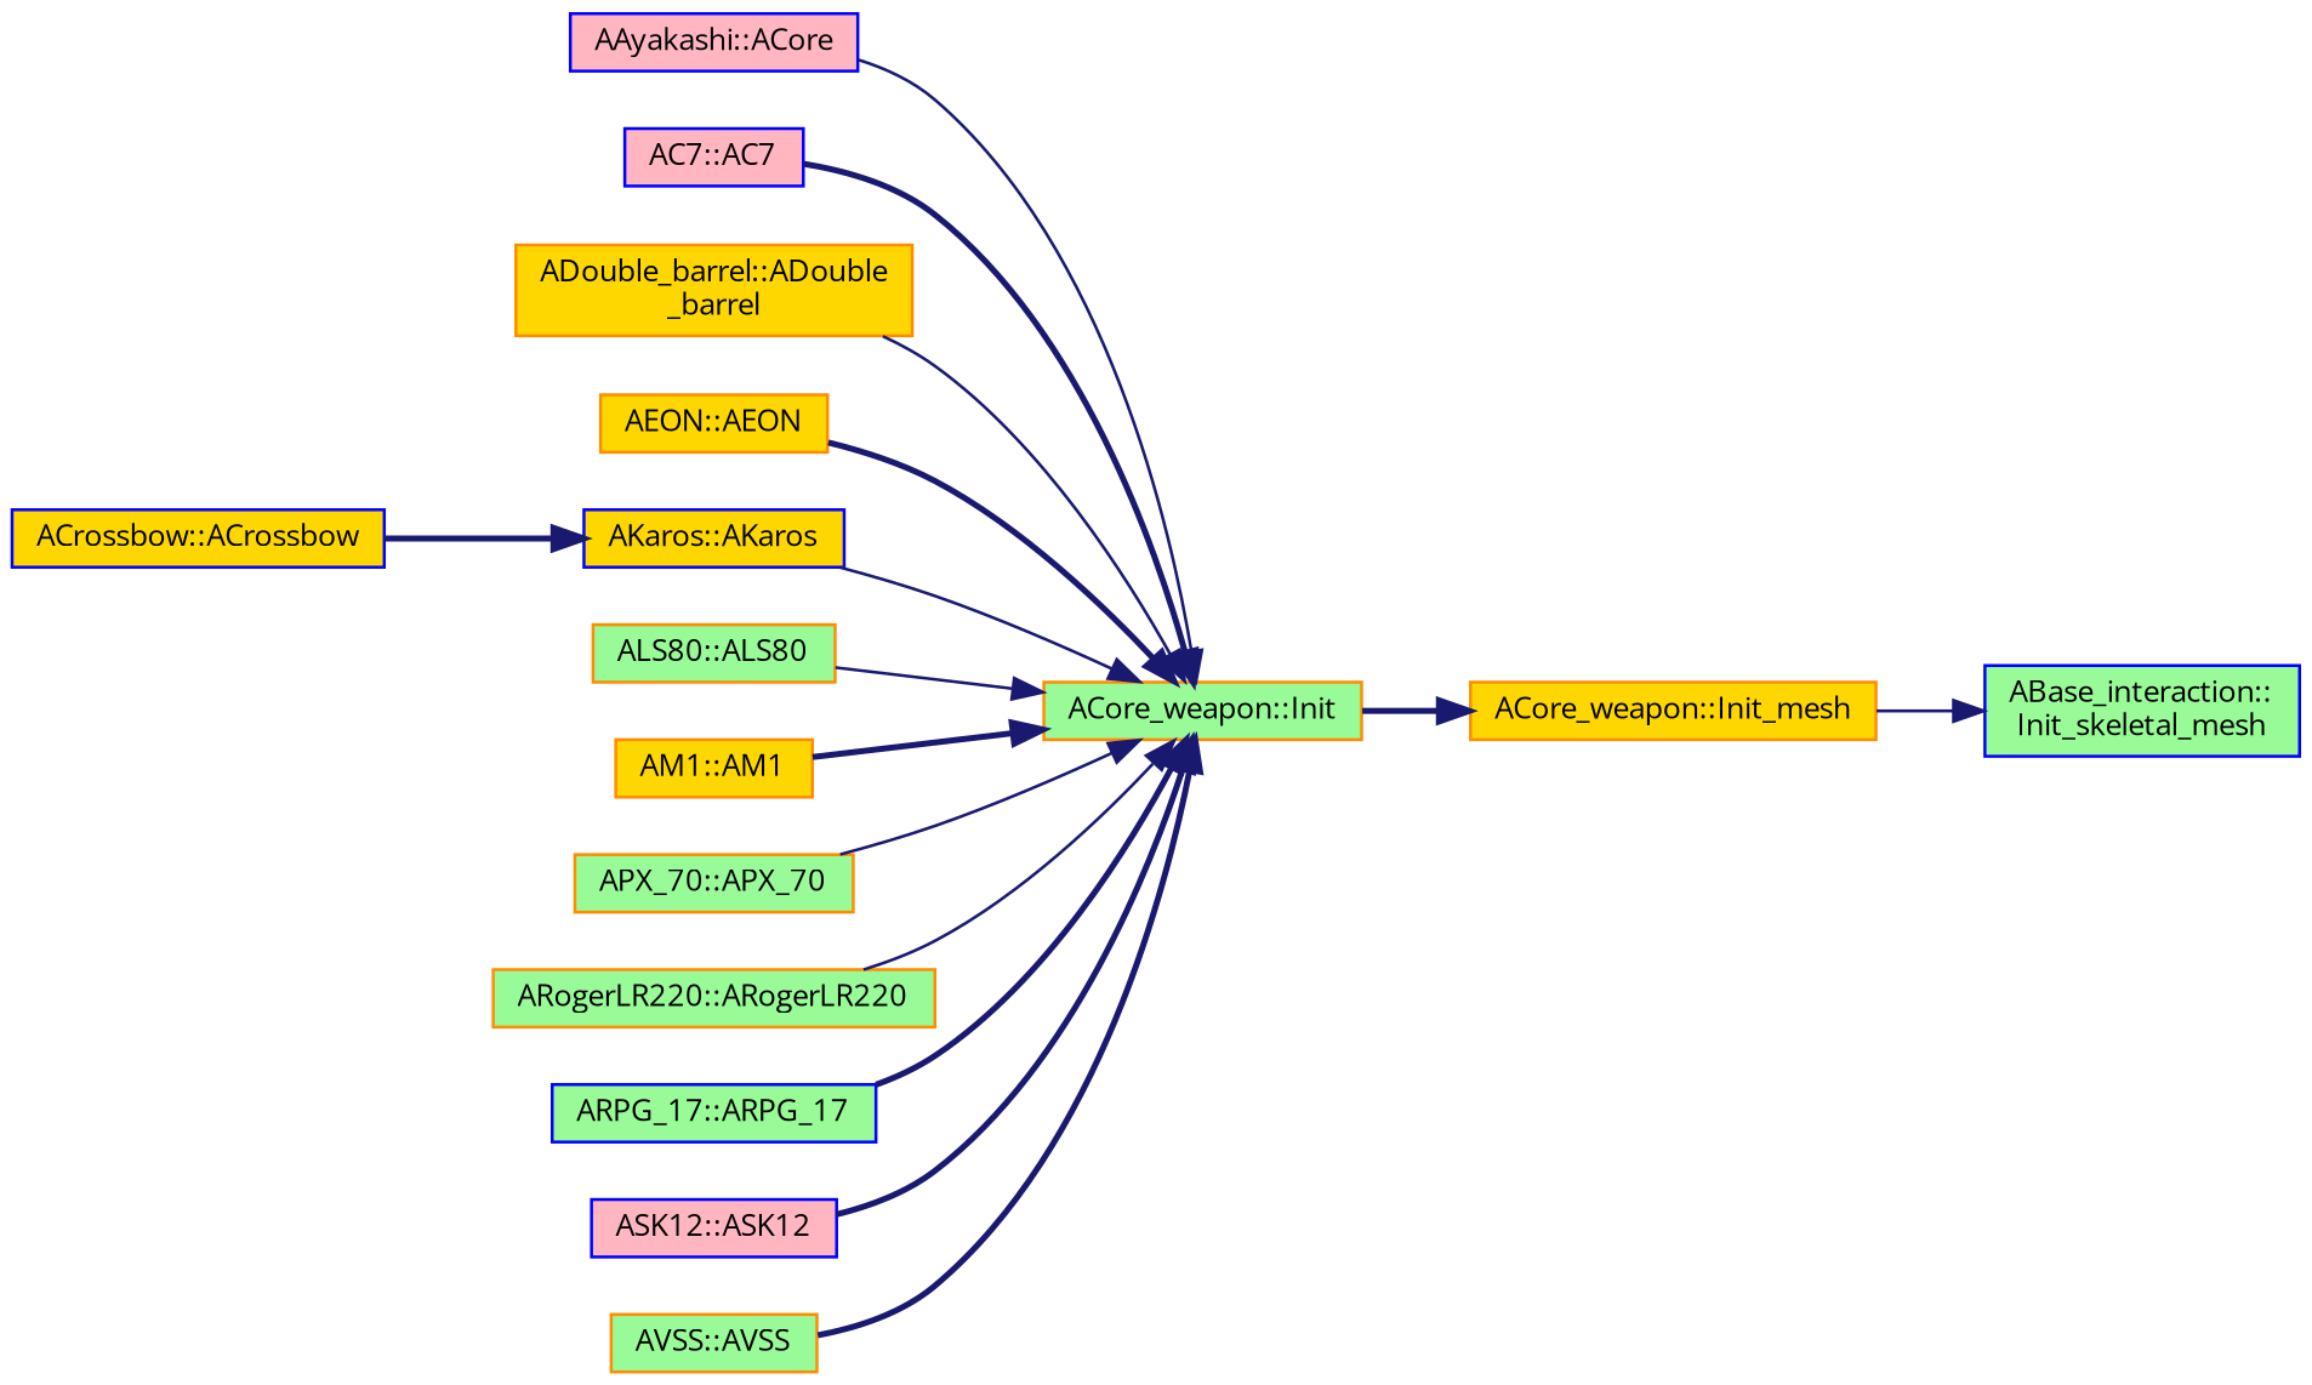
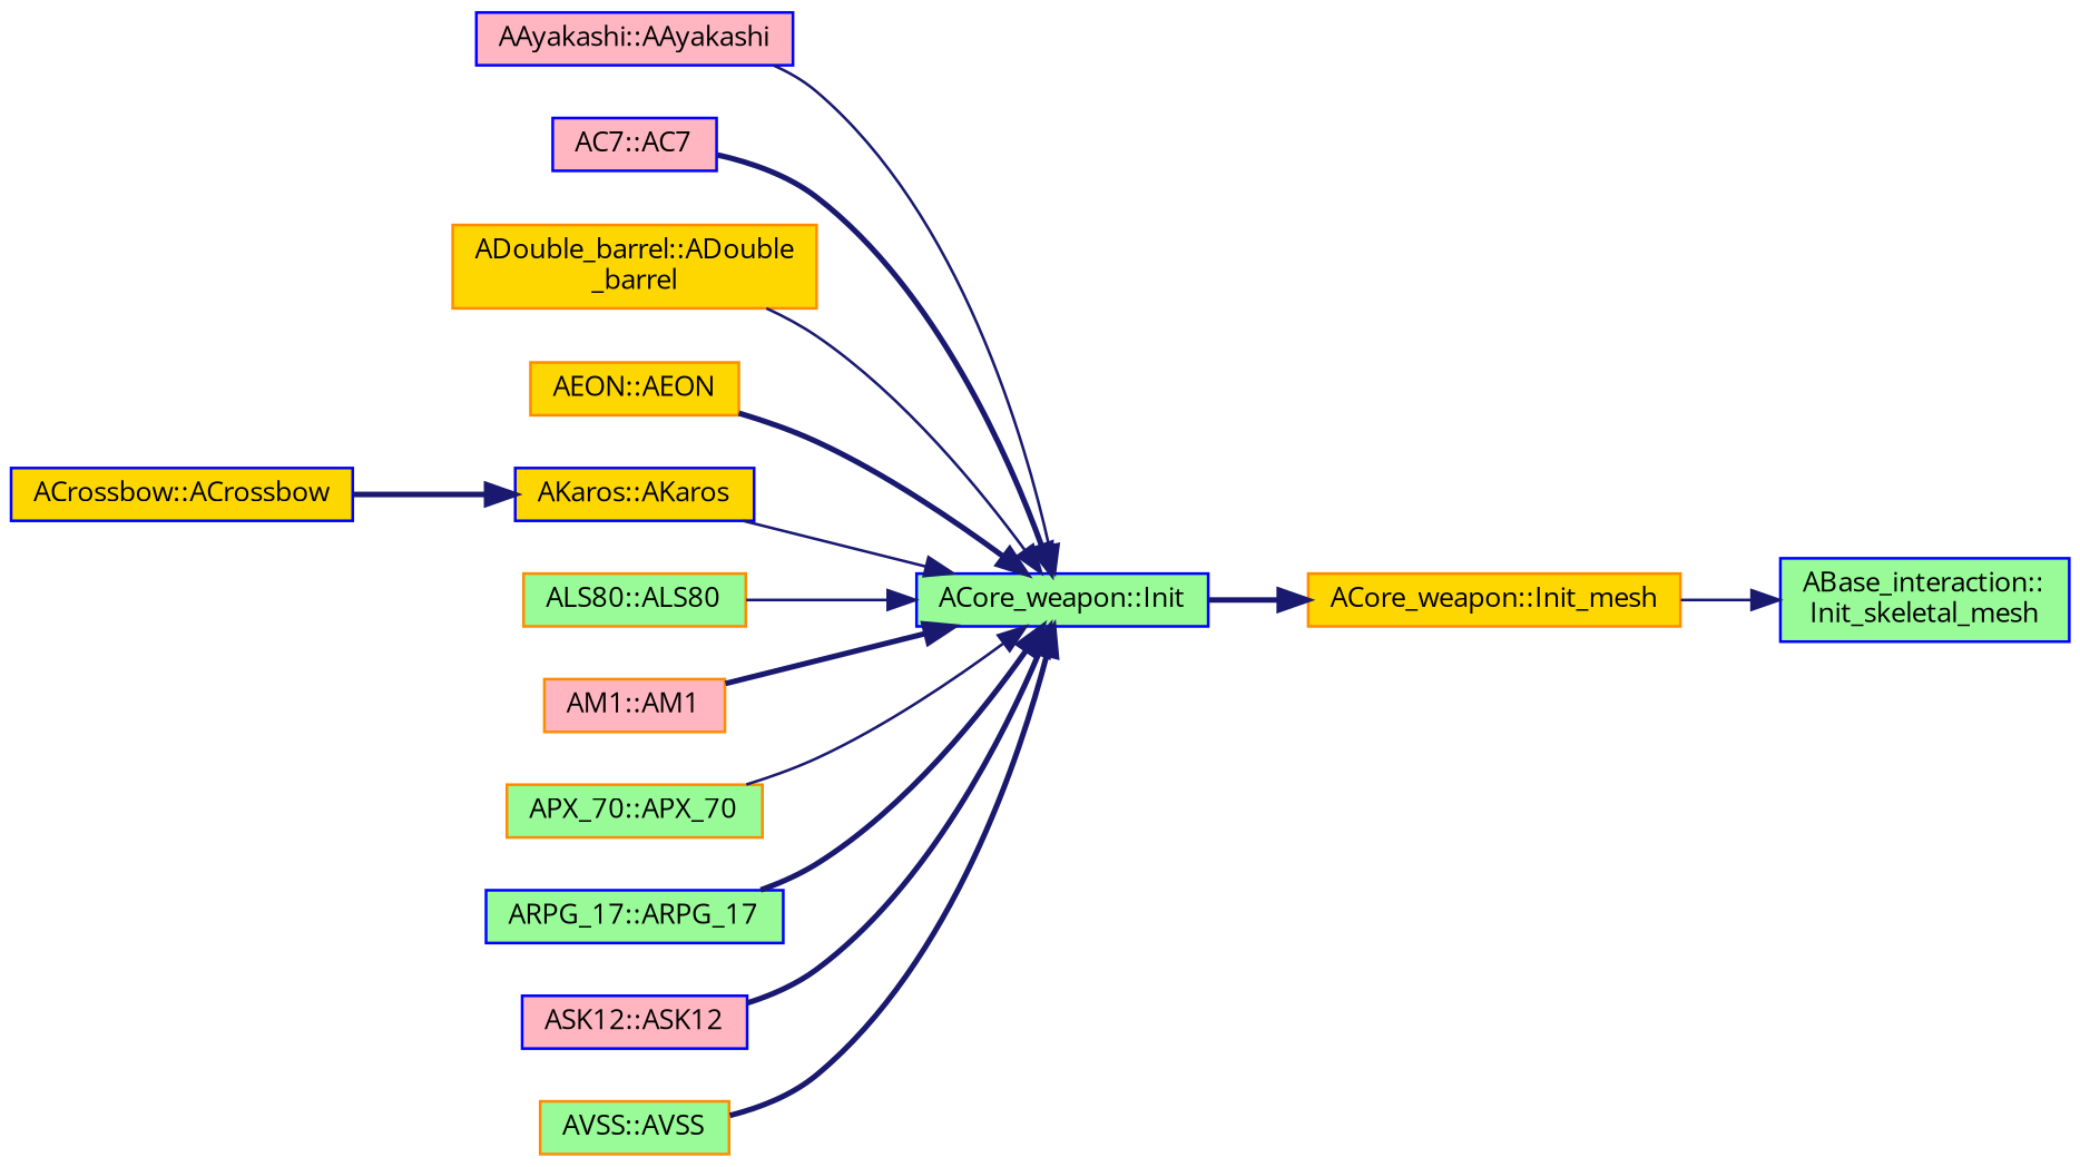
  digraph {
    fontname="Open Sans"
    rankdir=RL
    node [color=darkorange fillcolor=palegreen fontname="Open Sans" fontsize=10 shape=record style=filled]
    edge [color=midnightblue dir=back fontname="Open Sans" fontsize=10 labelfontname=Helvetica labelfontsize=10 style=bold]
    n1 [color=blue fontcolor=black height=0.2 label="ABase_interaction::\lInit_skeletal_mesh" width=0.4]
    n2 [fillcolor=gold height=0.2 label="ACore_weapon::Init_mesh" width=0.4]
-   n3 [height=0.2 label="ACore_weapon::Init" width=0.4]
-   n4 [color=blue fillcolor=lightpink height=0.2 label="AAyakashi::ACore" width=0.4]
+   n3 [color=blue height=0.2 label="ACore_weapon::Init" width=0.4]
+   n4 [color=blue fillcolor=lightpink height=0.2 label="AAyakashi::AAyakashi" width=0.4]
    n5 [color=blue fillcolor=lightpink height=0.2 label="AC7::AC7" width=0.4]
    n6 [fillcolor=gold height=0.2 label="ADouble_barrel::ADouble\l_barrel" width=0.4]
    n7 [fillcolor=gold height=0.2 label="AEON::AEON" width=0.4]
    n8 [color=blue fillcolor=gold height=0.2 label="AKaros::AKaros" width=0.4]
    n9 [height=0.2 label="ALS80::ALS80" width=0.4]
-   n10 [fillcolor=gold height=0.2 label="AM1::AM1" width=0.4]
+   n10 [fillcolor=lightpink height=0.2 label="AM1::AM1" width=0.4]
    n11 [height=0.2 label="APX_70::APX_70" width=0.4]
-   n12 [height=0.2 label="ARogerLR220::ARogerLR220" width=0.4]
    n13 [color=blue height=0.2 label="ARPG_17::ARPG_17" width=0.4]
    n14 [color=blue fillcolor=lightpink height=0.2 label="ASK12::ASK12" width=0.4]
    n15 [height=0.2 label="AVSS::AVSS" width=0.4]
    n16 [color=blue fillcolor=gold height=0.2 label="ACrossbow::ACrossbow" width=0.4]
    n1 -> n2 [style=solid]
    n2 -> n3
    n3 -> n4 [style=solid]
    n3 -> n5
    n3 -> n6 [style=solid]
    n3 -> n7
    n3 -> n8 [style=solid]
    n3 -> n9 [style=solid]
    n3 -> n10
    n3 -> n11 [style=solid]
-   n3 -> n12 [style=solid]
    n3 -> n13
    n3 -> n14
    n3 -> n15
    n8 -> n16
  }
